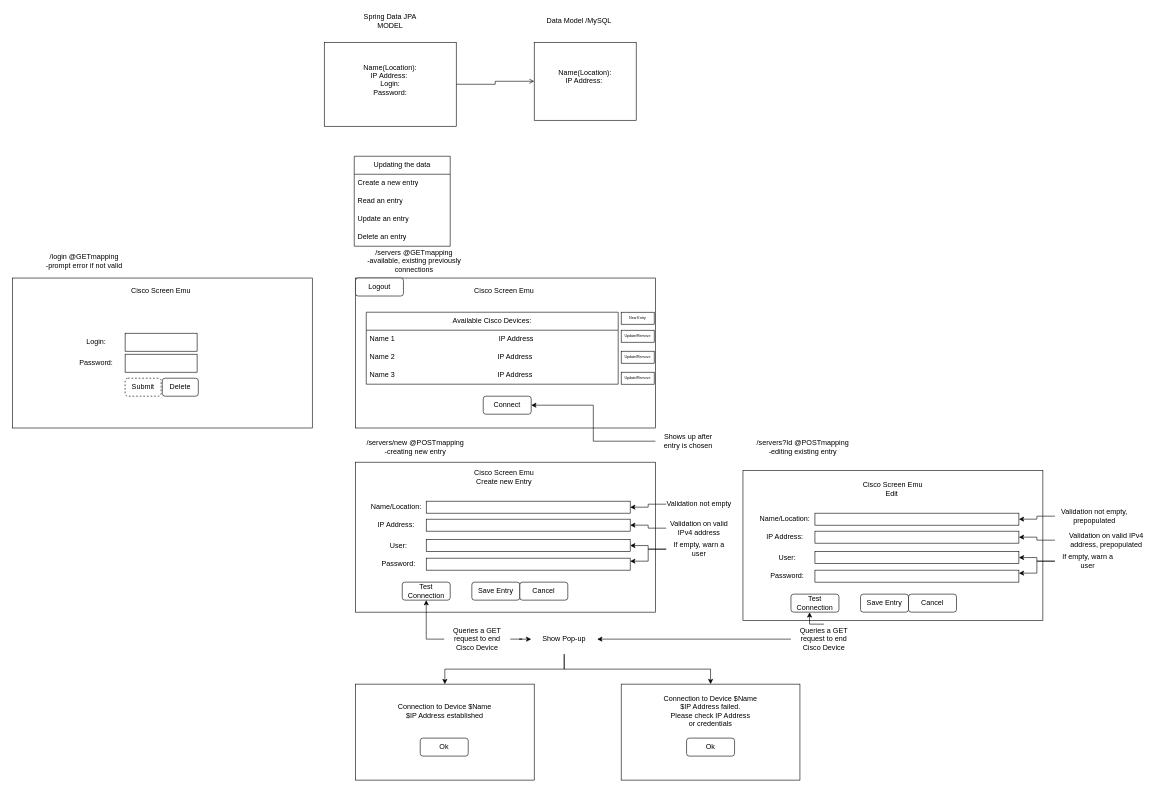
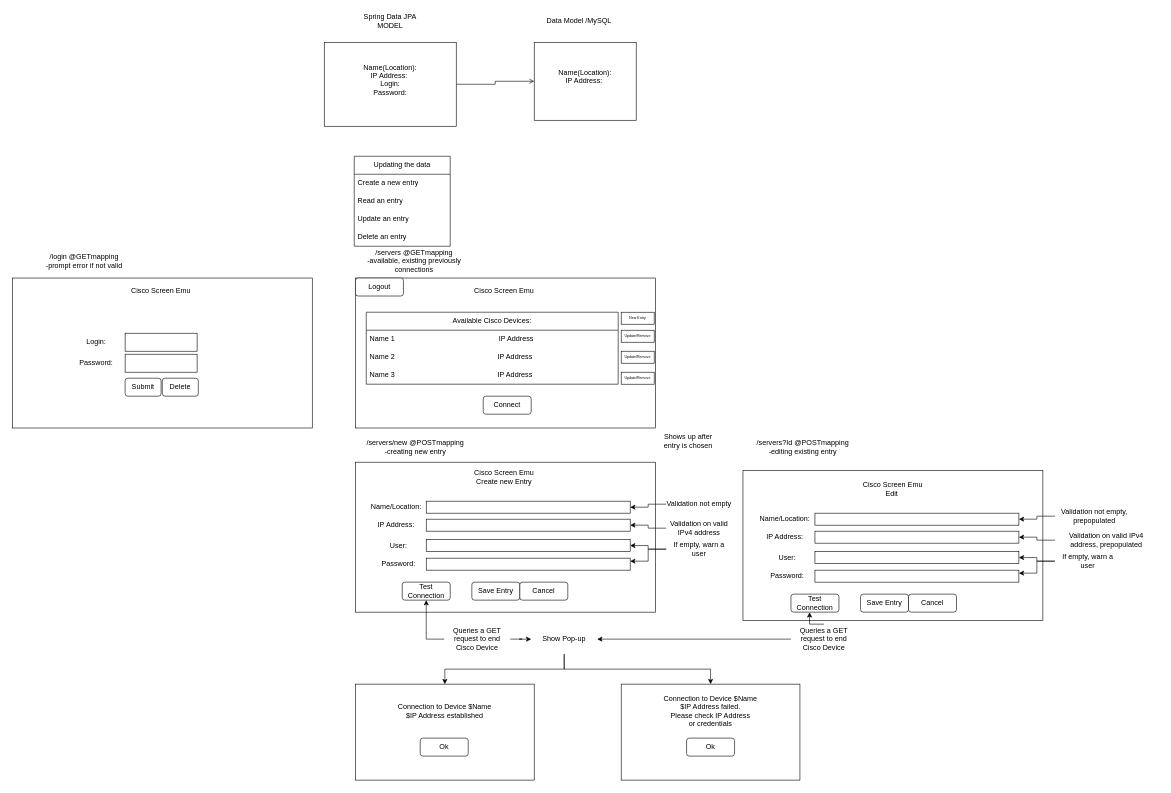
  <mxCell id="0" />
  <mxCell id="1" parent="0" />
  <mxCell id="2" style="edgeStyle=orthogonalEdgeStyle;rounded=0;orthogonalLoop=1;jettySize=auto;html=1;exitX=1;exitY=0.5;exitDx=0;exitDy=0;endArrow=open;" edge="1" parent="1" source="3" target="5"><mxGeometry relative="1" as="geometry" /></mxCell>
  <mxCell id="3" value="&lt;div&gt;Name(Location):&lt;/div&gt;IP Address:&amp;nbsp;&lt;div&gt;Login:&lt;/div&gt;&lt;div&gt;Password:&lt;br&gt;&lt;div&gt;&lt;br&gt;&lt;/div&gt;&lt;/div&gt;" style="rounded=0;whiteSpace=wrap;html=1;" vertex="1" parent="1"><mxGeometry x="540" y="70" width="220" height="140" as="geometry" /></mxCell>
  <mxCell id="4" value="Spring Data JPA MODEL" style="text;html=1;align=center;verticalAlign=middle;whiteSpace=wrap;rounded=0;" vertex="1" parent="1"><mxGeometry x="590" y="20" width="120" height="30" as="geometry" /></mxCell>
  <mxCell id="5" value="&lt;div style=&quot;border-color: rgb(0, 0, 0);&quot;&gt;Name(Location):&lt;/div&gt;IP Address:&amp;nbsp;&lt;div style=&quot;border-color: rgb(0, 0, 0);&quot;&gt;&lt;br style=&quot;border-color: rgb(0, 0, 0); color: rgb(240, 240, 240); font-family: Helvetica; font-size: 12px; font-style: normal; font-variant-ligatures: normal; font-variant-caps: normal; font-weight: 400; letter-spacing: normal; orphans: 2; text-align: center; text-indent: 0px; text-transform: none; widows: 2; word-spacing: 0px; -webkit-text-stroke-width: 0px; white-space: normal; background-color: rgb(27, 29, 30); text-decoration-thickness: initial; text-decoration-style: initial; text-decoration-color: initial;&quot;&gt;&lt;/div&gt;" style="rounded=0;whiteSpace=wrap;html=1;" vertex="1" parent="1"><mxGeometry x="890" y="70" width="170" height="130" as="geometry" /></mxCell>
  <mxCell id="6" value="Data Model /MySQL" style="text;html=1;align=center;verticalAlign=middle;whiteSpace=wrap;rounded=0;" vertex="1" parent="1"><mxGeometry x="905" y="20" width="120" height="30" as="geometry" /></mxCell>
  <mxCell id="7" value="Updating the data" style="swimlane;fontStyle=0;childLayout=stackLayout;horizontal=1;startSize=30;horizontalStack=0;resizeParent=1;resizeParentMax=0;resizeLast=0;collapsible=1;marginBottom=0;whiteSpace=wrap;html=1;" vertex="1" parent="1"><mxGeometry x="590" y="260" width="160" height="150" as="geometry" /></mxCell>
  <mxCell id="8" value="Create a new entry" style="text;strokeColor=none;fillColor=none;align=left;verticalAlign=middle;spacingLeft=4;spacingRight=4;overflow=hidden;points=[[0,0.5],[1,0.5]];portConstraint=eastwest;rotatable=0;whiteSpace=wrap;html=1;" vertex="1" parent="7"><mxGeometry y="30" width="160" height="30" as="geometry" /></mxCell>
  <mxCell id="9" value="Read an entry" style="text;strokeColor=none;fillColor=none;align=left;verticalAlign=middle;spacingLeft=4;spacingRight=4;overflow=hidden;points=[[0,0.5],[1,0.5]];portConstraint=eastwest;rotatable=0;whiteSpace=wrap;html=1;" vertex="1" parent="7"><mxGeometry y="60" width="160" height="30" as="geometry" /></mxCell>
  <mxCell id="10" value="Update an entry" style="text;strokeColor=none;fillColor=none;align=left;verticalAlign=middle;spacingLeft=4;spacingRight=4;overflow=hidden;points=[[0,0.5],[1,0.5]];portConstraint=eastwest;rotatable=0;whiteSpace=wrap;html=1;" vertex="1" parent="7"><mxGeometry y="90" width="160" height="30" as="geometry" /></mxCell>
  <mxCell id="11" value="Delete an entry" style="text;strokeColor=none;fillColor=none;align=left;verticalAlign=middle;spacingLeft=4;spacingRight=4;overflow=hidden;points=[[0,0.5],[1,0.5]];portConstraint=eastwest;rotatable=0;whiteSpace=wrap;html=1;" vertex="1" parent="7"><mxGeometry y="120" width="160" height="30" as="geometry" /></mxCell>
  <mxCell id="12" value="" style="rounded=0;whiteSpace=wrap;html=1;" vertex="1" parent="1"><mxGeometry x="592" y="463" width="500" height="250" as="geometry" /></mxCell>
  <mxCell id="13" value="/servers @GETmapping&lt;div&gt;-available, existing previously connections&lt;/div&gt;" style="text;html=1;align=center;verticalAlign=middle;whiteSpace=wrap;rounded=0;" vertex="1" parent="1"><mxGeometry x="590" y="420" width="200" height="30" as="geometry" /></mxCell>
  <mxCell id="14" value="Available Cisco Devices:" style="swimlane;fontStyle=0;childLayout=stackLayout;horizontal=1;startSize=30;horizontalStack=0;resizeParent=1;resizeParentMax=0;resizeLast=0;collapsible=1;marginBottom=0;whiteSpace=wrap;html=1;" vertex="1" parent="1"><mxGeometry x="610" y="520" width="420" height="120" as="geometry" /></mxCell>
  <mxCell id="15" value="Name 1&amp;nbsp; &amp;nbsp; &amp;nbsp; &amp;nbsp; &amp;nbsp; &amp;nbsp; &amp;nbsp; &amp;nbsp; &amp;nbsp; &amp;nbsp; &amp;nbsp; &amp;nbsp; &amp;nbsp; &amp;nbsp; &amp;nbsp; &amp;nbsp; &amp;nbsp; &amp;nbsp; &amp;nbsp; &amp;nbsp; &amp;nbsp; &amp;nbsp; &amp;nbsp; &amp;nbsp; &amp;nbsp; &amp;nbsp; IP Address" style="text;strokeColor=none;fillColor=none;align=left;verticalAlign=middle;spacingLeft=4;spacingRight=4;overflow=hidden;points=[[0,0.5],[1,0.5]];portConstraint=eastwest;rotatable=0;whiteSpace=wrap;html=1;" vertex="1" parent="14"><mxGeometry y="30" width="420" height="30" as="geometry" /></mxCell>
  <mxCell id="16" value="Name 2&lt;span style=&quot;white-space: pre;&quot;&gt;&#09;&lt;/span&gt;&lt;span style=&quot;white-space: pre;&quot;&gt;&#09;&lt;/span&gt;&lt;span style=&quot;white-space: pre;&quot;&gt;&#09;&lt;/span&gt;&lt;span style=&quot;white-space: pre;&quot;&gt;&#09;&lt;/span&gt;&lt;span style=&quot;white-space: pre;&quot;&gt;&#09;&lt;/span&gt;&lt;span style=&quot;white-space: pre;&quot;&gt;&#09;&lt;/span&gt;&lt;span style=&quot;white-space: pre;&quot;&gt;&#09;&lt;/span&gt;IP Address" style="text;strokeColor=none;fillColor=none;align=left;verticalAlign=middle;spacingLeft=4;spacingRight=4;overflow=hidden;points=[[0,0.5],[1,0.5]];portConstraint=eastwest;rotatable=0;whiteSpace=wrap;html=1;" vertex="1" parent="14"><mxGeometry y="60" width="420" height="30" as="geometry" /></mxCell>
  <mxCell id="17" value="Name 3&lt;span style=&quot;white-space: pre;&quot;&gt;&#09;&lt;/span&gt;&lt;span style=&quot;white-space: pre;&quot;&gt;&#09;&lt;/span&gt;&lt;span style=&quot;white-space: pre;&quot;&gt;&#09;&lt;/span&gt;&lt;span style=&quot;white-space: pre;&quot;&gt;&#09;&lt;/span&gt;&lt;span style=&quot;white-space: pre;&quot;&gt;&#09;&lt;/span&gt;&lt;span style=&quot;white-space: pre;&quot;&gt;&#09;&lt;/span&gt;&lt;span style=&quot;white-space: pre;&quot;&gt;&#09;&lt;/span&gt;IP Address" style="text;strokeColor=none;fillColor=none;align=left;verticalAlign=middle;spacingLeft=4;spacingRight=4;overflow=hidden;points=[[0,0.5],[1,0.5]];portConstraint=eastwest;rotatable=0;whiteSpace=wrap;html=1;" vertex="1" parent="14"><mxGeometry y="90" width="420" height="30" as="geometry" /></mxCell>
  <mxCell id="18" value="Update/Remove" style="rounded=0;whiteSpace=wrap;html=1;fontSize=6;" vertex="1" parent="1"><mxGeometry x="1035" y="550" width="55" height="20" as="geometry" /></mxCell>
  <mxCell id="19" value="Update/Remove" style="rounded=0;whiteSpace=wrap;html=1;fontSize=6;" vertex="1" parent="1"><mxGeometry x="1035" y="585" width="55" height="20" as="geometry" /></mxCell>
  <mxCell id="20" value="Update/Remove" style="rounded=0;whiteSpace=wrap;html=1;fontSize=6;" vertex="1" parent="1"><mxGeometry x="1035" y="620" width="55" height="20" as="geometry" /></mxCell>
  <mxCell id="21" value="New Entry" style="rounded=0;whiteSpace=wrap;html=1;fontSize=6;" vertex="1" parent="1"><mxGeometry x="1035" y="520" width="55" height="20" as="geometry" /></mxCell>
  <mxCell id="22" value="Cisco Screen Emu" style="text;html=1;align=center;verticalAlign=middle;whiteSpace=wrap;rounded=0;" vertex="1" parent="1"><mxGeometry x="780" y="470" width="120" height="30" as="geometry" /></mxCell>
  <mxCell id="23" value="" style="rounded=0;whiteSpace=wrap;html=1;" vertex="1" parent="1"><mxGeometry x="592" y="770" width="500" height="250" as="geometry" /></mxCell>
  <mxCell id="24" value="Cisco Screen Emu&lt;div&gt;Create new Entry&lt;/div&gt;" style="text;html=1;align=center;verticalAlign=middle;whiteSpace=wrap;rounded=0;" vertex="1" parent="1"><mxGeometry x="780" y="780" width="120" height="30" as="geometry" /></mxCell>
  <mxCell id="25" value="/servers/new @POSTmapping&lt;div&gt;-creating new entry&lt;/div&gt;" style="text;html=1;align=center;verticalAlign=middle;whiteSpace=wrap;rounded=0;" vertex="1" parent="1"><mxGeometry x="592" y="730" width="200" height="30" as="geometry" /></mxCell>
  <mxCell id="26" value="Name/Location:" style="text;html=1;align=center;verticalAlign=middle;whiteSpace=wrap;rounded=0;" vertex="1" parent="1"><mxGeometry x="610" y="830" width="100" height="30" as="geometry" /></mxCell>
  <mxCell id="27" value="" style="rounded=0;whiteSpace=wrap;html=1;" vertex="1" parent="1"><mxGeometry x="710" y="835" width="340" height="20" as="geometry" /></mxCell>
  <mxCell id="28" value="IP Address:" style="text;html=1;align=center;verticalAlign=middle;whiteSpace=wrap;rounded=0;" vertex="1" parent="1"><mxGeometry x="610" y="860" width="100" height="30" as="geometry" /></mxCell>
  <mxCell id="29" value="" style="rounded=0;whiteSpace=wrap;html=1;" vertex="1" parent="1"><mxGeometry x="710" y="865" width="340" height="20" as="geometry" /></mxCell>
  <mxCell id="30" style="edgeStyle=orthogonalEdgeStyle;rounded=0;orthogonalLoop=1;jettySize=auto;html=1;exitX=0;exitY=0.5;exitDx=0;exitDy=0;entryX=1;entryY=0.5;entryDx=0;entryDy=0;" edge="1" parent="1" source="31" target="29"><mxGeometry relative="1" as="geometry" /></mxCell>
  <mxCell id="31" value="Validation on valid IPv4 address" style="text;html=1;align=center;verticalAlign=middle;whiteSpace=wrap;rounded=0;" vertex="1" parent="1"><mxGeometry x="1110" y="865" width="110" height="30" as="geometry" /></mxCell>
  <mxCell id="32" style="edgeStyle=orthogonalEdgeStyle;rounded=0;orthogonalLoop=1;jettySize=auto;html=1;exitX=0;exitY=0.5;exitDx=0;exitDy=0;entryX=1;entryY=0.5;entryDx=0;entryDy=0;" edge="1" parent="1" source="33" target="27"><mxGeometry relative="1" as="geometry" /></mxCell>
  <mxCell id="33" value="Validation not empty" style="text;html=1;align=center;verticalAlign=middle;whiteSpace=wrap;rounded=0;" vertex="1" parent="1"><mxGeometry x="1110" y="825" width="110" height="30" as="geometry" /></mxCell>
  <mxCell id="34" value="User:" style="text;html=1;align=center;verticalAlign=middle;whiteSpace=wrap;rounded=0;" vertex="1" parent="1"><mxGeometry x="614" y="894" width="100" height="30" as="geometry" /></mxCell>
  <mxCell id="35" value="" style="rounded=0;whiteSpace=wrap;html=1;" vertex="1" parent="1"><mxGeometry x="710" y="899" width="340" height="20" as="geometry" /></mxCell>
  <mxCell id="36" style="edgeStyle=orthogonalEdgeStyle;rounded=0;orthogonalLoop=1;jettySize=auto;html=1;exitX=0;exitY=0.5;exitDx=0;exitDy=0;entryX=1;entryY=0.5;entryDx=0;entryDy=0;" edge="1" parent="1" source="38" target="35"><mxGeometry relative="1" as="geometry" /></mxCell>
  <mxCell id="37" style="edgeStyle=orthogonalEdgeStyle;rounded=0;orthogonalLoop=1;jettySize=auto;html=1;exitX=0;exitY=0.5;exitDx=0;exitDy=0;entryX=1;entryY=0.25;entryDx=0;entryDy=0;" edge="1" parent="1" source="38" target="39"><mxGeometry relative="1" as="geometry" /></mxCell>
  <mxCell id="38" value="If empty, warn a user" style="text;html=1;align=center;verticalAlign=middle;whiteSpace=wrap;rounded=0;" vertex="1" parent="1"><mxGeometry x="1110" y="900" width="110" height="30" as="geometry" /></mxCell>
  <mxCell id="39" value="" style="rounded=0;whiteSpace=wrap;html=1;" vertex="1" parent="1"><mxGeometry x="710" y="930" width="340" height="20" as="geometry" /></mxCell>
  <mxCell id="40" value="Password:" style="text;html=1;align=center;verticalAlign=middle;whiteSpace=wrap;rounded=0;" vertex="1" parent="1"><mxGeometry x="614" y="925" width="100" height="30" as="geometry" /></mxCell>
  <mxCell id="41" value="Save Entry" style="rounded=1;whiteSpace=wrap;html=1;" vertex="1" parent="1"><mxGeometry x="786" y="970" width="80" height="30" as="geometry" /></mxCell>
  <mxCell id="42" value="Cancel" style="rounded=1;whiteSpace=wrap;html=1;" vertex="1" parent="1"><mxGeometry x="866" y="970" width="80" height="30" as="geometry" /></mxCell>
  <mxCell id="43" value="Test Connection" style="rounded=1;whiteSpace=wrap;html=1;" vertex="1" parent="1"><mxGeometry x="670" y="970" width="80" height="30" as="geometry" /></mxCell>
  <mxCell id="44" value="Connect" style="rounded=1;whiteSpace=wrap;html=1;" vertex="1" parent="1"><mxGeometry x="805" y="660" width="80" height="30" as="geometry" /></mxCell>
- <mxCell id="45" style="edgeStyle=orthogonalEdgeStyle;rounded=0;orthogonalLoop=1;jettySize=auto;html=1;exitX=0;exitY=0.5;exitDx=0;exitDy=0;entryX=1;entryY=0.5;entryDx=0;entryDy=0;" edge="1" parent="1" source="46" target="44"><mxGeometry relative="1" as="geometry" /></mxCell>
  <mxCell id="46" value="Shows up after entry is chosen" style="text;html=1;align=center;verticalAlign=middle;whiteSpace=wrap;rounded=0;" vertex="1" parent="1"><mxGeometry x="1092" y="720" width="110" height="30" as="geometry" /></mxCell>
  <mxCell id="47" style="edgeStyle=orthogonalEdgeStyle;rounded=0;orthogonalLoop=1;jettySize=auto;html=1;exitX=0;exitY=0.5;exitDx=0;exitDy=0;" edge="1" parent="1" source="49" target="43"><mxGeometry relative="1" as="geometry" /></mxCell>
  <mxCell id="48" style="edgeStyle=orthogonalEdgeStyle;rounded=0;orthogonalLoop=1;jettySize=auto;html=1;exitX=1;exitY=0.5;exitDx=0;exitDy=0;" edge="1" parent="1" source="49" target="52"><mxGeometry relative="1" as="geometry" /></mxCell>
  <mxCell id="49" value="Queries a GET request to end Cisco Device" style="text;html=1;align=center;verticalAlign=middle;whiteSpace=wrap;rounded=0;" vertex="1" parent="1"><mxGeometry x="740" y="1040" width="110" height="50" as="geometry" /></mxCell>
  <mxCell id="50" style="edgeStyle=orthogonalEdgeStyle;rounded=0;orthogonalLoop=1;jettySize=auto;html=1;" edge="1" parent="1" source="52" target="53"><mxGeometry relative="1" as="geometry" /></mxCell>
  <mxCell id="51" style="edgeStyle=orthogonalEdgeStyle;rounded=0;orthogonalLoop=1;jettySize=auto;html=1;exitX=0.5;exitY=1;exitDx=0;exitDy=0;entryX=0.5;entryY=0;entryDx=0;entryDy=0;" edge="1" parent="1" source="52" target="56"><mxGeometry relative="1" as="geometry" /></mxCell>
  <mxCell id="52" value="Show Pop-up" style="text;html=1;align=center;verticalAlign=middle;whiteSpace=wrap;rounded=0;" vertex="1" parent="1"><mxGeometry x="885" y="1040" width="110" height="50" as="geometry" /></mxCell>
  <mxCell id="53" value="" style="rounded=0;whiteSpace=wrap;html=1;" vertex="1" parent="1"><mxGeometry x="592" y="1140" width="298" height="160" as="geometry" /></mxCell>
  <mxCell id="54" value="Connection to Device $Name&lt;div&gt;$IP Address established&lt;/div&gt;" style="text;html=1;align=center;verticalAlign=middle;whiteSpace=wrap;rounded=0;" vertex="1" parent="1"><mxGeometry x="651" y="1160" width="180" height="50" as="geometry" /></mxCell>
  <mxCell id="55" value="Ok" style="rounded=1;whiteSpace=wrap;html=1;" vertex="1" parent="1"><mxGeometry x="700" y="1230" width="80" height="30" as="geometry" /></mxCell>
  <mxCell id="56" value="" style="rounded=0;whiteSpace=wrap;html=1;" vertex="1" parent="1"><mxGeometry x="1035" y="1140" width="298" height="160" as="geometry" /></mxCell>
  <mxCell id="57" value="Connection to Device $Name&lt;div&gt;$IP Address failed.&lt;/div&gt;&lt;div&gt;Please check IP Address&lt;/div&gt;&lt;div&gt;or credentials&lt;/div&gt;" style="text;html=1;align=center;verticalAlign=middle;whiteSpace=wrap;rounded=0;" vertex="1" parent="1"><mxGeometry x="1094" y="1160" width="180" height="50" as="geometry" /></mxCell>
  <mxCell id="58" value="Ok" style="rounded=1;whiteSpace=wrap;html=1;" vertex="1" parent="1"><mxGeometry x="1144" y="1230" width="80" height="30" as="geometry" /></mxCell>
  <mxCell id="59" value="Logout" style="rounded=1;whiteSpace=wrap;html=1;" vertex="1" parent="1"><mxGeometry x="592" y="463" width="80" height="30" as="geometry" /></mxCell>
  <mxCell id="60" value="" style="rounded=0;whiteSpace=wrap;html=1;" vertex="1" parent="1"><mxGeometry x="1238" y="784" width="500" height="250" as="geometry" /></mxCell>
  <mxCell id="61" value="Cisco Screen Emu&lt;div&gt;Edit&amp;nbsp;&lt;/div&gt;" style="text;html=1;align=center;verticalAlign=middle;whiteSpace=wrap;rounded=0;" vertex="1" parent="1"><mxGeometry x="1428" y="800" width="120" height="30" as="geometry" /></mxCell>
  <mxCell id="62" value="Name/Location:" style="text;html=1;align=center;verticalAlign=middle;whiteSpace=wrap;rounded=0;" vertex="1" parent="1"><mxGeometry x="1258" y="850" width="100" height="30" as="geometry" /></mxCell>
  <mxCell id="63" value="" style="rounded=0;whiteSpace=wrap;html=1;" vertex="1" parent="1"><mxGeometry x="1358" y="855" width="340" height="20" as="geometry" /></mxCell>
  <mxCell id="64" value="IP Address:" style="text;html=1;align=center;verticalAlign=middle;whiteSpace=wrap;rounded=0;" vertex="1" parent="1"><mxGeometry x="1258" y="880" width="100" height="30" as="geometry" /></mxCell>
  <mxCell id="65" value="" style="rounded=0;whiteSpace=wrap;html=1;" vertex="1" parent="1"><mxGeometry x="1358" y="885" width="340" height="20" as="geometry" /></mxCell>
  <mxCell id="66" style="edgeStyle=orthogonalEdgeStyle;rounded=0;orthogonalLoop=1;jettySize=auto;html=1;exitX=0;exitY=0.5;exitDx=0;exitDy=0;entryX=1;entryY=0.5;entryDx=0;entryDy=0;" edge="1" parent="1" source="67" target="65"><mxGeometry relative="1" as="geometry" /></mxCell>
  <mxCell id="67" value="Validation on valid IPv4 address, prepopulated" style="text;html=1;align=center;verticalAlign=middle;whiteSpace=wrap;rounded=0;" vertex="1" parent="1"><mxGeometry x="1758" y="885" width="172" height="30" as="geometry" /></mxCell>
  <mxCell id="68" style="edgeStyle=orthogonalEdgeStyle;rounded=0;orthogonalLoop=1;jettySize=auto;html=1;exitX=0;exitY=0.5;exitDx=0;exitDy=0;entryX=1;entryY=0.5;entryDx=0;entryDy=0;" edge="1" parent="1" source="69" target="63"><mxGeometry relative="1" as="geometry" /></mxCell>
  <mxCell id="69" value="Validation not empty, prepopulated" style="text;html=1;align=center;verticalAlign=middle;whiteSpace=wrap;rounded=0;" vertex="1" parent="1"><mxGeometry x="1758" y="845" width="132" height="30" as="geometry" /></mxCell>
  <mxCell id="70" value="User:" style="text;html=1;align=center;verticalAlign=middle;whiteSpace=wrap;rounded=0;" vertex="1" parent="1"><mxGeometry x="1262" y="914" width="100" height="30" as="geometry" /></mxCell>
  <mxCell id="71" value="" style="rounded=0;whiteSpace=wrap;html=1;" vertex="1" parent="1"><mxGeometry x="1358" y="919" width="340" height="20" as="geometry" /></mxCell>
  <mxCell id="72" style="edgeStyle=orthogonalEdgeStyle;rounded=0;orthogonalLoop=1;jettySize=auto;html=1;exitX=0;exitY=0.5;exitDx=0;exitDy=0;entryX=1;entryY=0.5;entryDx=0;entryDy=0;" edge="1" parent="1" source="74" target="71"><mxGeometry relative="1" as="geometry" /></mxCell>
  <mxCell id="73" style="edgeStyle=orthogonalEdgeStyle;rounded=0;orthogonalLoop=1;jettySize=auto;html=1;exitX=0;exitY=0.5;exitDx=0;exitDy=0;entryX=1;entryY=0.25;entryDx=0;entryDy=0;" edge="1" parent="1" source="74" target="75"><mxGeometry relative="1" as="geometry" /></mxCell>
  <mxCell id="74" value="If empty, warn a user" style="text;html=1;align=center;verticalAlign=middle;whiteSpace=wrap;rounded=0;" vertex="1" parent="1"><mxGeometry x="1758" y="920" width="110" height="30" as="geometry" /></mxCell>
  <mxCell id="75" value="" style="rounded=0;whiteSpace=wrap;html=1;" vertex="1" parent="1"><mxGeometry x="1358" y="950" width="340" height="20" as="geometry" /></mxCell>
  <mxCell id="76" value="Password:" style="text;html=1;align=center;verticalAlign=middle;whiteSpace=wrap;rounded=0;" vertex="1" parent="1"><mxGeometry x="1262" y="945" width="100" height="30" as="geometry" /></mxCell>
  <mxCell id="77" value="Save Entry" style="rounded=1;whiteSpace=wrap;html=1;" vertex="1" parent="1"><mxGeometry x="1434" y="990" width="80" height="30" as="geometry" /></mxCell>
  <mxCell id="78" value="Cancel" style="rounded=1;whiteSpace=wrap;html=1;" vertex="1" parent="1"><mxGeometry x="1514" y="990" width="80" height="30" as="geometry" /></mxCell>
  <mxCell id="79" value="Test Connection" style="rounded=1;whiteSpace=wrap;html=1;" vertex="1" parent="1"><mxGeometry x="1318" y="990" width="80" height="30" as="geometry" /></mxCell>
  <mxCell id="80" value="/servers?Id @POSTmapping&lt;div&gt;-editing existing entry&lt;/div&gt;" style="text;html=1;align=center;verticalAlign=middle;whiteSpace=wrap;rounded=0;" vertex="1" parent="1"><mxGeometry x="1238" y="730" width="200" height="30" as="geometry" /></mxCell>
  <mxCell id="81" style="edgeStyle=orthogonalEdgeStyle;rounded=0;orthogonalLoop=1;jettySize=auto;html=1;exitX=0;exitY=0.5;exitDx=0;exitDy=0;" edge="1" parent="1" source="82" target="52"><mxGeometry relative="1" as="geometry" /></mxCell>
  <mxCell id="82" value="Queries a GET request to end Cisco Device" style="text;html=1;align=center;verticalAlign=middle;whiteSpace=wrap;rounded=0;" vertex="1" parent="1"><mxGeometry x="1318" y="1040" width="110" height="50" as="geometry" /></mxCell>
  <mxCell id="83" style="edgeStyle=orthogonalEdgeStyle;rounded=0;orthogonalLoop=1;jettySize=auto;html=1;exitX=0.5;exitY=0;exitDx=0;exitDy=0;entryX=0.388;entryY=1.011;entryDx=0;entryDy=0;entryPerimeter=0;" edge="1" parent="1" source="82" target="79"><mxGeometry relative="1" as="geometry" /></mxCell>
  <mxCell id="84" value="" style="rounded=0;whiteSpace=wrap;html=1;" vertex="1" parent="1"><mxGeometry x="20" y="463" width="500" height="250" as="geometry" /></mxCell>
  <mxCell id="85" value="Cisco Screen Emu" style="text;html=1;align=center;verticalAlign=middle;whiteSpace=wrap;rounded=0;" vertex="1" parent="1"><mxGeometry x="208" y="470" width="120" height="30" as="geometry" /></mxCell>
  <mxCell id="86" value="Login:" style="text;html=1;align=center;verticalAlign=middle;whiteSpace=wrap;rounded=0;" vertex="1" parent="1"><mxGeometry x="130" y="555" width="60" height="30" as="geometry" /></mxCell>
  <mxCell id="87" value="Password:" style="text;html=1;align=center;verticalAlign=middle;whiteSpace=wrap;rounded=0;" vertex="1" parent="1"><mxGeometry x="130" y="590" width="60" height="30" as="geometry" /></mxCell>
  <mxCell id="88" value="" style="rounded=0;whiteSpace=wrap;html=1;" vertex="1" parent="1"><mxGeometry x="208" y="555" width="120" height="30" as="geometry" /></mxCell>
  <mxCell id="89" value="" style="rounded=0;whiteSpace=wrap;html=1;" vertex="1" parent="1"><mxGeometry x="208" y="590" width="120" height="30" as="geometry" /></mxCell>
- <mxCell id="90" value="Submit" style="rounded=1;whiteSpace=wrap;html=1;dashed=1;" vertex="1" parent="1"><mxGeometry x="208" y="630" width="60" height="30" as="geometry" /></mxCell>
+ <mxCell id="90" value="Submit" style="rounded=1;whiteSpace=wrap;html=1;" vertex="1" parent="1"><mxGeometry x="208" y="630" width="60" height="30" as="geometry" /></mxCell>
  <mxCell id="91" value="Delete" style="rounded=1;whiteSpace=wrap;html=1;" vertex="1" parent="1"><mxGeometry x="270" y="630" width="60" height="30" as="geometry" /></mxCell>
  <mxCell id="92" value="/login @GETmapping&lt;div&gt;-prompt error if not valid&lt;/div&gt;" style="text;html=1;align=center;verticalAlign=middle;whiteSpace=wrap;rounded=0;" vertex="1" parent="1"><mxGeometry x="40" y="420" width="200" height="30" as="geometry" /></mxCell>
